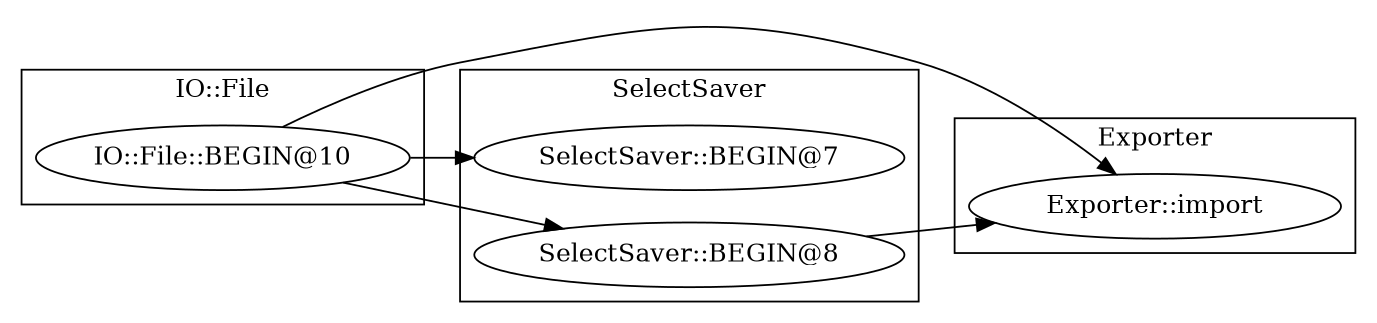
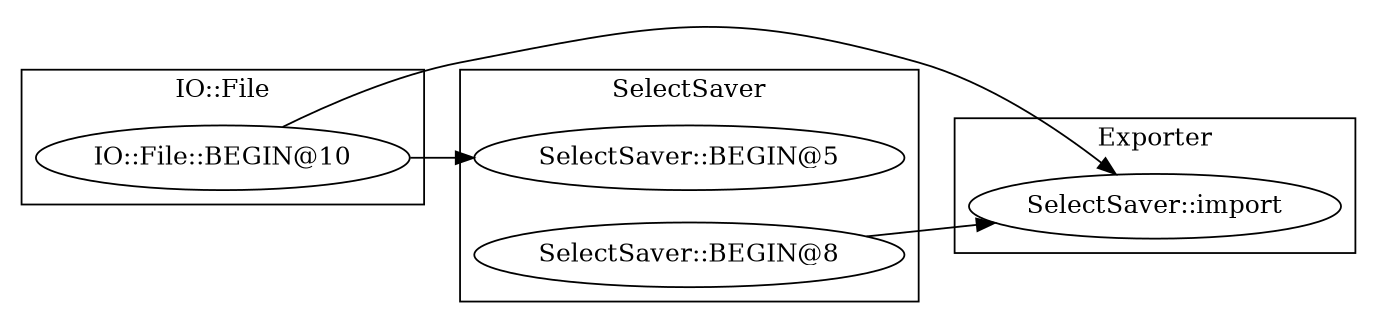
  digraph {
    rankdir=LR
    "IO::File::BEGIN@10"
-   "Exporter::import"
-   "SelectSaver::BEGIN@7"
+   "Exporter::import" [label="SelectSaver::import"]
+   "SelectSaver::BEGIN@7" [label="SelectSaver::BEGIN@5"]
    n4 [label="SelectSaver::BEGIN@8"]
    subgraph cluster_1 {
      label="IO::File"
      "IO::File::BEGIN@10"
    }
    subgraph cluster_2 {
      label=Exporter
      "Exporter::import"
    }
    subgraph cluster_3 {
      label=SelectSaver
      "SelectSaver::BEGIN@7"
      n4
    }
    "IO::File::BEGIN@10" -> "Exporter::import"
    "IO::File::BEGIN@10" -> "SelectSaver::BEGIN@7"
-   "IO::File::BEGIN@10" -> n4
    n4 -> "Exporter::import"
  }
